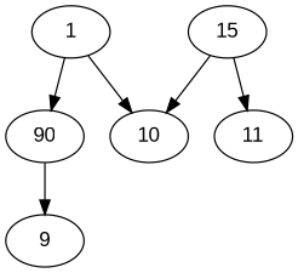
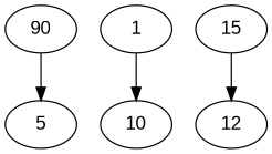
  digraph {
    node [fontname=Arial]
    n1 [label=90]
    1
    10
-   9
+   9 [label=5]
    15
-   12 [label=11]
+   12
    n1 -> 9
-   1 -> n1
    1 -> 10
-   15 -> 10
    15 -> 12
  }
